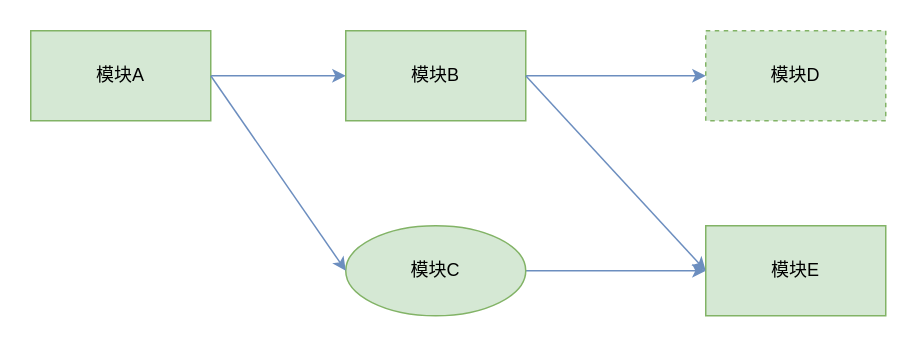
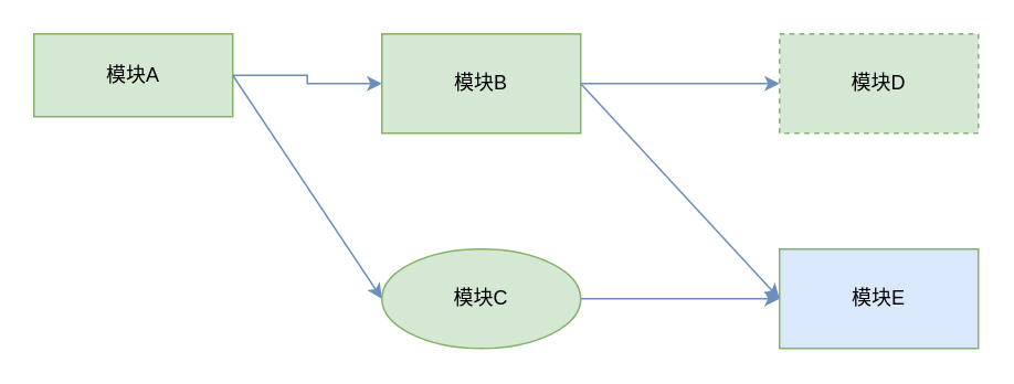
  <mxCell id="0" />
  <mxCell id="1" parent="0" />
  <mxCell id="2" style="edgeStyle=orthogonalEdgeStyle;rounded=0;orthogonalLoop=1;jettySize=auto;html=1;entryX=0;entryY=0.5;entryDx=0;entryDy=0;fillColor=#dae8fc;strokeColor=#6c8ebf;" edge="1" parent="1" source="3" target="5"><mxGeometry relative="1" as="geometry" /></mxCell>
- <mxCell id="3" value="模块A" style="rounded=0;whiteSpace=wrap;html=1;fillColor=#d5e8d4;strokeColor=#82b366;" vertex="1" parent="1"><mxGeometry x="20" y="20" width="120" height="60" as="geometry" /></mxCell>
+ <mxCell id="3" value="模块A" style="rounded=0;whiteSpace=wrap;html=1;fillColor=#d5e8d4;strokeColor=#82b366;" vertex="1" parent="1"><mxGeometry x="20" y="20" width="120" height="50" as="geometry" /></mxCell>
  <mxCell id="4" style="edgeStyle=orthogonalEdgeStyle;rounded=0;orthogonalLoop=1;jettySize=auto;html=1;entryX=0;entryY=0.5;entryDx=0;entryDy=0;fillColor=#dae8fc;strokeColor=#6c8ebf;" edge="1" parent="1" source="5" target="6"><mxGeometry relative="1" as="geometry" /></mxCell>
  <mxCell id="5" value="模块B" style="rounded=0;whiteSpace=wrap;html=1;fillColor=#d5e8d4;strokeColor=#82b366;" vertex="1" parent="1"><mxGeometry x="230" y="20" width="120" height="60" as="geometry" /></mxCell>
  <mxCell id="6" value="模块D" style="rounded=0;whiteSpace=wrap;html=1;fillColor=#d5e8d4;strokeColor=#82b366;dashed=1;" vertex="1" parent="1"><mxGeometry x="470" y="20" width="120" height="60" as="geometry" /></mxCell>
  <mxCell id="7" style="edgeStyle=orthogonalEdgeStyle;rounded=0;orthogonalLoop=1;jettySize=auto;html=1;fillColor=#dae8fc;strokeColor=#6c8ebf;" edge="1" parent="1" source="8"><mxGeometry relative="1" as="geometry"><mxPoint x="470" y="180" as="targetPoint" /></mxGeometry></mxCell>
  <mxCell id="8" value="模块C" style="ellipse;whiteSpace=wrap;html=1;fillColor=#d5e8d4;strokeColor=#82b366;" vertex="1" parent="1"><mxGeometry x="230" y="150" width="120" height="60" as="geometry" /></mxCell>
- <mxCell id="9" value="模块E" style="rounded=0;whiteSpace=wrap;html=1;fillColor=#d5e8d4;strokeColor=#82b366;" vertex="1" parent="1"><mxGeometry x="470" y="150" width="120" height="60" as="geometry" /></mxCell>
+ <mxCell id="9" value="模块E" style="rounded=0;whiteSpace=wrap;html=1;fillColor=#dae8fc;strokeColor=#82b366;" vertex="1" parent="1"><mxGeometry x="470" y="150" width="120" height="60" as="geometry" /></mxCell>
  <mxCell id="10" value="" style="endArrow=classic;html=1;exitX=1;exitY=0.5;exitDx=0;exitDy=0;entryX=0;entryY=0.5;entryDx=0;entryDy=0;fillColor=#dae8fc;strokeColor=#6c8ebf;" edge="1" parent="1" source="3" target="8"><mxGeometry width="50" height="50" relative="1" as="geometry"><mxPoint x="120" y="200" as="sourcePoint" /><mxPoint x="170" y="150" as="targetPoint" /></mxGeometry></mxCell>
  <mxCell id="11" value="" style="endArrow=classic;html=1;entryX=0;entryY=0.5;entryDx=0;entryDy=0;fillColor=#dae8fc;strokeColor=#6c8ebf;" edge="1" parent="1" target="9"><mxGeometry width="50" height="50" relative="1" as="geometry"><mxPoint x="350" y="50" as="sourcePoint" /><mxPoint x="440" y="110" as="targetPoint" /></mxGeometry></mxCell>
